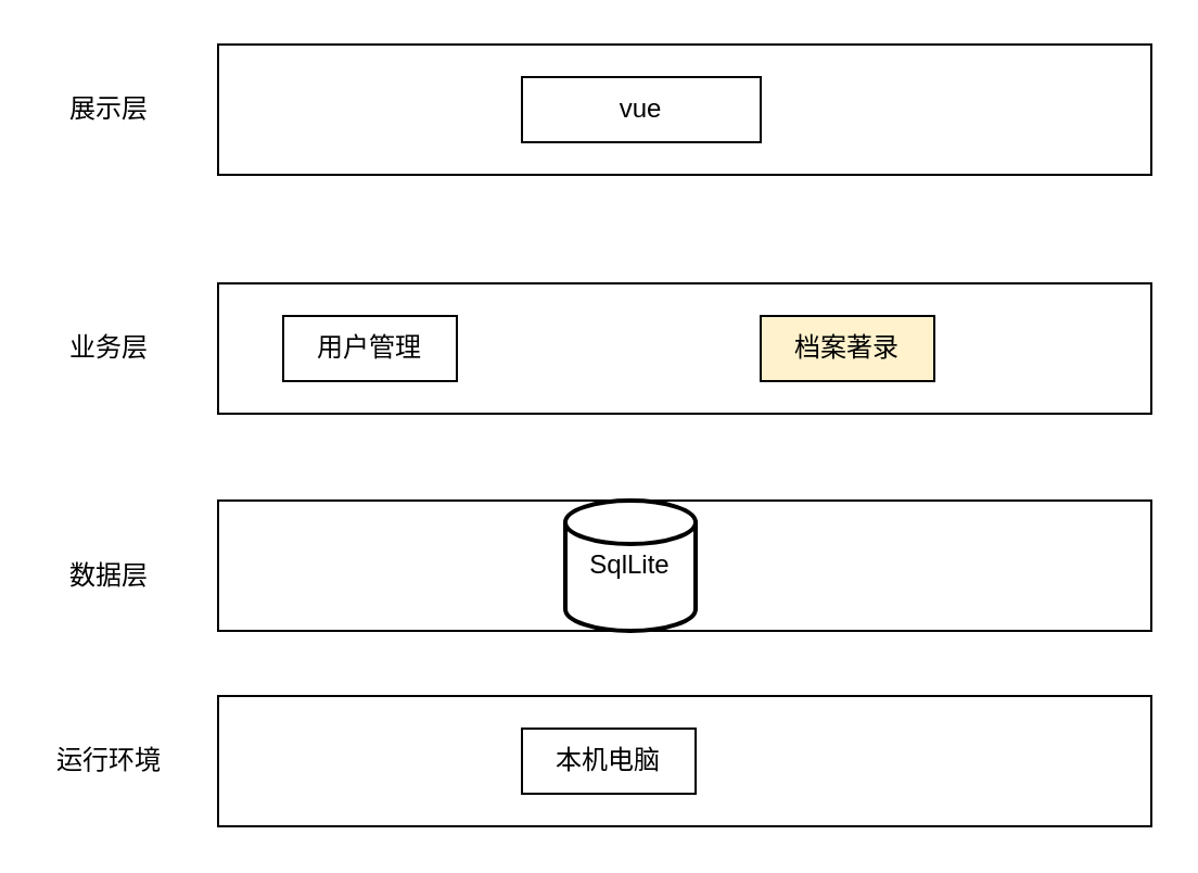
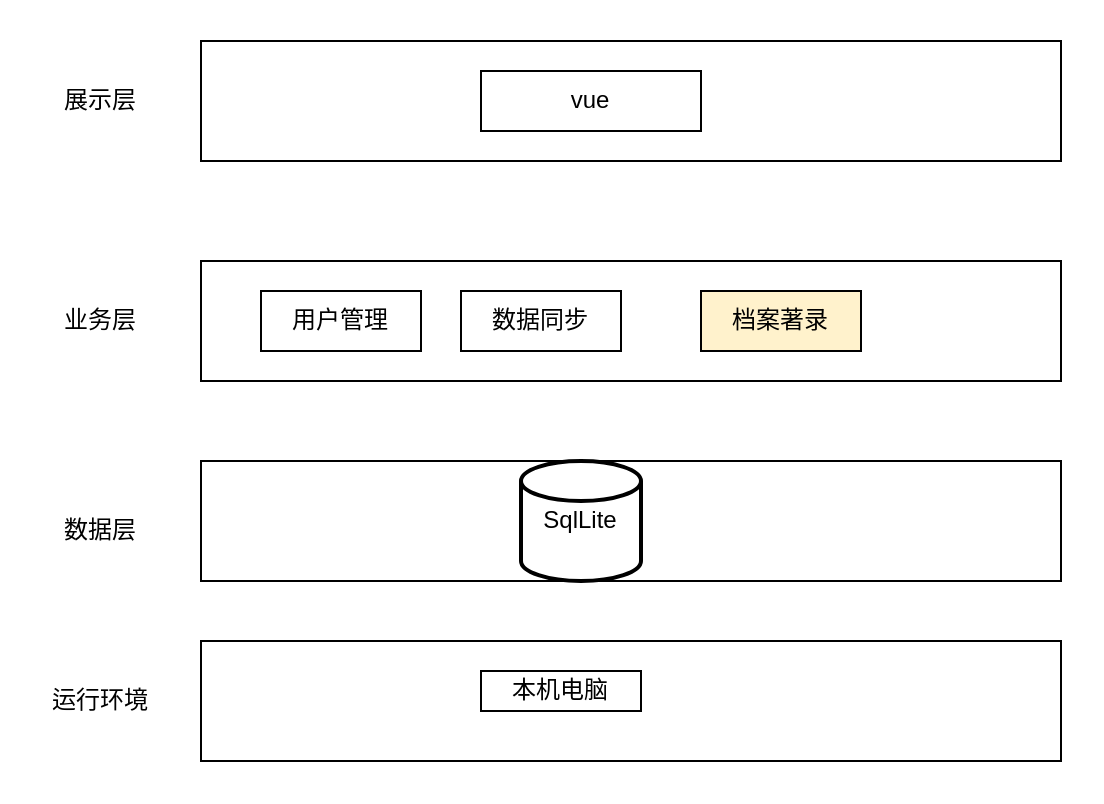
  <mxCell id="0" />
  <mxCell id="1" parent="0" />
  <mxCell id="2" value="展示层" style="text;html=1;align=center;verticalAlign=middle;whiteSpace=wrap;rounded=0;" vertex="1" parent="1"><mxGeometry x="20" y="35" width="60" height="30" as="geometry" /></mxCell>
  <mxCell id="3" value="业务层" style="text;html=1;align=center;verticalAlign=middle;whiteSpace=wrap;rounded=0;" vertex="1" parent="1"><mxGeometry x="20" y="145" width="60" height="30" as="geometry" /></mxCell>
  <mxCell id="4" value="数据层" style="text;html=1;align=center;verticalAlign=middle;whiteSpace=wrap;rounded=0;" vertex="1" parent="1"><mxGeometry x="20" y="250" width="60" height="30" as="geometry" /></mxCell>
  <mxCell id="5" value="运行环境" style="text;html=1;align=center;verticalAlign=middle;whiteSpace=wrap;rounded=0;" vertex="1" parent="1"><mxGeometry x="20" y="335" width="60" height="30" as="geometry" /></mxCell>
  <mxCell id="6" value="" style="rounded=0;whiteSpace=wrap;html=1;" vertex="1" parent="1"><mxGeometry x="100" y="20" width="430" height="60" as="geometry" /></mxCell>
  <mxCell id="7" value="" style="rounded=0;whiteSpace=wrap;html=1;" vertex="1" parent="1"><mxGeometry x="100" y="130" width="430" height="60" as="geometry" /></mxCell>
  <mxCell id="8" value="" style="rounded=0;whiteSpace=wrap;html=1;" vertex="1" parent="1"><mxGeometry x="100" y="230" width="430" height="60" as="geometry" /></mxCell>
  <mxCell id="9" value="" style="rounded=0;whiteSpace=wrap;html=1;" vertex="1" parent="1"><mxGeometry x="100" y="320" width="430" height="60" as="geometry" /></mxCell>
  <mxCell id="10" value="vue" style="rounded=0;whiteSpace=wrap;html=1;" vertex="1" parent="1"><mxGeometry x="240" y="35" width="110" height="30" as="geometry" /></mxCell>
  <mxCell id="11" value="用户管理" style="rounded=0;whiteSpace=wrap;html=1;" vertex="1" parent="1"><mxGeometry x="130" y="145" width="80" height="30" as="geometry" /></mxCell>
+ <mxCell id="12" value="数据同步" style="rounded=0;whiteSpace=wrap;html=1;" vertex="1" parent="1"><mxGeometry x="230" y="145" width="80" height="30" as="geometry" /></mxCell>
  <mxCell id="13" value="档案著录" style="rounded=0;whiteSpace=wrap;html=1;fillColor=#fff2cc;" vertex="1" parent="1"><mxGeometry x="350" y="145" width="80" height="30" as="geometry" /></mxCell>
- <mxCell id="14" value="本机电脑" style="rounded=0;whiteSpace=wrap;html=1;" vertex="1" parent="1"><mxGeometry x="240" y="335" width="80" height="30" as="geometry" /></mxCell>
+ <mxCell id="14" value="本机电脑" style="rounded=0;whiteSpace=wrap;html=1;" vertex="1" parent="1"><mxGeometry x="240" y="335" width="80" height="20" as="geometry" /></mxCell>
  <mxCell id="15" value="SqlLite" style="strokeWidth=2;html=1;shape=mxgraph.flowchart.database;whiteSpace=wrap;" vertex="1" parent="1"><mxGeometry x="260" y="230" width="60" height="60" as="geometry" /></mxCell>
